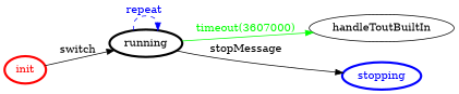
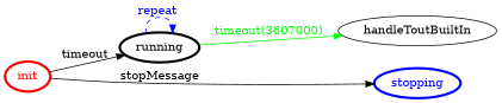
  digraph {
    rankdir=LR
    node [penwidth=3]
    edge [color=black fontcolor=black]
    init [color=red fontcolor=red]
    running [color=black fontcolor=black]
    stopping [color=blue fontcolor=blue]
    handleToutBuiltIn [penwidth=""]
-   init -> running [label=switch]
+   init -> running [label=timeout]
    running -> running [color=blue fontcolor=blue label="repeat " style=dashed]
-   running -> stopping [label=stopMessage]
+   init -> stopping [label=stopMessage]
    running -> handleToutBuiltIn [color=green fontcolor=green label="timeout(3607000)"]
  }
